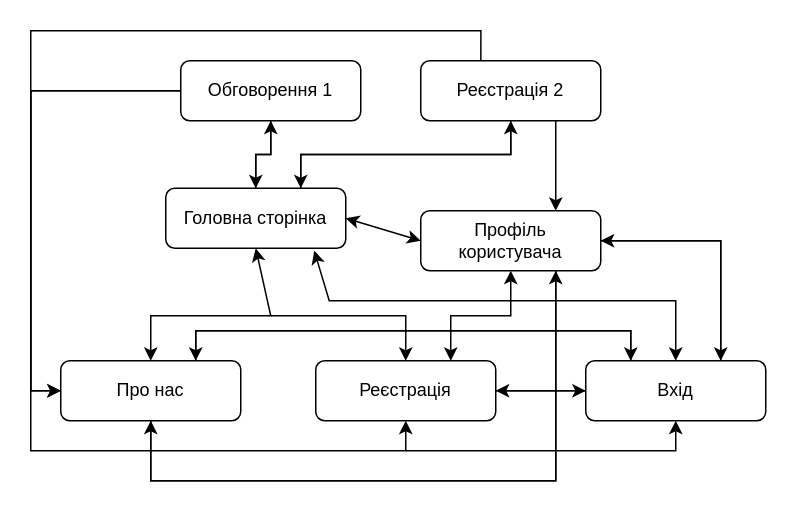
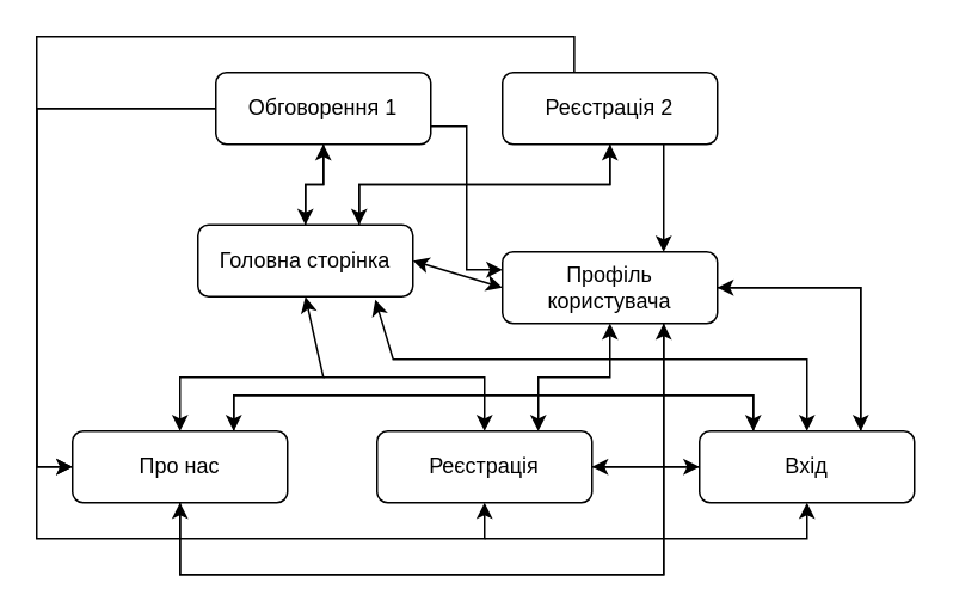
  <mxCell id="0" />
  <mxCell id="1" parent="0" />
  <mxCell id="2" style="edgeStyle=orthogonalEdgeStyle;rounded=0;orthogonalLoop=1;jettySize=auto;html=1;exitX=0.5;exitY=0;exitDx=0;exitDy=0;entryX=0.5;entryY=1;entryDx=0;entryDy=0;" edge="1" parent="1" source="4" target="23"><mxGeometry relative="1" as="geometry" /></mxCell>
  <mxCell id="3" style="edgeStyle=orthogonalEdgeStyle;rounded=0;orthogonalLoop=1;jettySize=auto;html=1;exitX=0.75;exitY=0;exitDx=0;exitDy=0;entryX=0.5;entryY=1;entryDx=0;entryDy=0;" edge="1" parent="1" source="4" target="18"><mxGeometry relative="1" as="geometry" /></mxCell>
  <mxCell id="4" value="Головна сторінка" style="rounded=1;whiteSpace=wrap;html=1;fontSize=12;glass=0;strokeWidth=1;shadow=0;" parent="1" vertex="1"><mxGeometry x="110" y="125" width="120" height="40" as="geometry" /></mxCell>
  <mxCell id="5" style="edgeStyle=orthogonalEdgeStyle;rounded=0;orthogonalLoop=1;jettySize=auto;html=1;exitX=1;exitY=0.5;exitDx=0;exitDy=0;entryX=0.75;entryY=0;entryDx=0;entryDy=0;" edge="1" parent="1" source="7" target="14"><mxGeometry relative="1" as="geometry" /></mxCell>
  <mxCell id="6" style="edgeStyle=orthogonalEdgeStyle;rounded=0;orthogonalLoop=1;jettySize=auto;html=1;exitX=0.75;exitY=1;exitDx=0;exitDy=0;entryX=0.5;entryY=1;entryDx=0;entryDy=0;" edge="1" parent="1" source="7" target="10"><mxGeometry relative="1" as="geometry"><mxPoint x="370.412" y="320" as="targetPoint" /><Array as="points"><mxPoint x="370" y="320" /><mxPoint x="100" y="320" /></Array></mxGeometry></mxCell>
  <mxCell id="7" value="Профіль користувача" style="rounded=1;whiteSpace=wrap;html=1;fontSize=12;glass=0;strokeWidth=1;shadow=0;" vertex="1" parent="1"><mxGeometry x="280" y="140" width="120" height="40" as="geometry" /></mxCell>
  <mxCell id="8" style="edgeStyle=orthogonalEdgeStyle;rounded=0;orthogonalLoop=1;jettySize=auto;html=1;exitX=0.5;exitY=1;exitDx=0;exitDy=0;entryX=0.75;entryY=1;entryDx=0;entryDy=0;" edge="1" parent="1" source="10" target="7"><mxGeometry relative="1" as="geometry"><Array as="points"><mxPoint x="100" y="320" /><mxPoint x="370" y="320" /></Array></mxGeometry></mxCell>
  <mxCell id="9" style="edgeStyle=orthogonalEdgeStyle;rounded=0;orthogonalLoop=1;jettySize=auto;html=1;exitX=0.75;exitY=0;exitDx=0;exitDy=0;entryX=0.25;entryY=0;entryDx=0;entryDy=0;" edge="1" parent="1" source="10" target="14"><mxGeometry relative="1" as="geometry" /></mxCell>
  <mxCell id="10" value="Про нас" style="rounded=1;whiteSpace=wrap;html=1;fontSize=12;glass=0;strokeWidth=1;shadow=0;" vertex="1" parent="1"><mxGeometry x="40" y="240" width="120" height="40" as="geometry" /></mxCell>
  <mxCell id="11" style="edgeStyle=orthogonalEdgeStyle;rounded=0;orthogonalLoop=1;jettySize=auto;html=1;exitX=0.75;exitY=0;exitDx=0;exitDy=0;entryX=1;entryY=0.5;entryDx=0;entryDy=0;" edge="1" parent="1" source="14" target="7"><mxGeometry relative="1" as="geometry" /></mxCell>
  <mxCell id="12" style="edgeStyle=orthogonalEdgeStyle;rounded=0;orthogonalLoop=1;jettySize=auto;html=1;exitX=0;exitY=0.5;exitDx=0;exitDy=0;entryX=1;entryY=0.5;entryDx=0;entryDy=0;" edge="1" parent="1" source="14" target="25"><mxGeometry relative="1" as="geometry" /></mxCell>
  <mxCell id="13" style="edgeStyle=orthogonalEdgeStyle;rounded=0;orthogonalLoop=1;jettySize=auto;html=1;exitX=0.25;exitY=0;exitDx=0;exitDy=0;entryX=0.75;entryY=0;entryDx=0;entryDy=0;" edge="1" parent="1" source="14" target="10"><mxGeometry relative="1" as="geometry" /></mxCell>
  <mxCell id="14" value="Вхід" style="rounded=1;whiteSpace=wrap;html=1;fontSize=12;glass=0;strokeWidth=1;shadow=0;" vertex="1" parent="1"><mxGeometry x="390" y="240" width="120" height="40" as="geometry" /></mxCell>
  <mxCell id="15" style="edgeStyle=orthogonalEdgeStyle;rounded=0;orthogonalLoop=1;jettySize=auto;html=1;exitX=0.5;exitY=1;exitDx=0;exitDy=0;entryX=0.75;entryY=0;entryDx=0;entryDy=0;" edge="1" parent="1" source="18" target="4"><mxGeometry relative="1" as="geometry" /></mxCell>
  <mxCell id="16" style="edgeStyle=orthogonalEdgeStyle;rounded=0;orthogonalLoop=1;jettySize=auto;html=1;exitX=0.75;exitY=1;exitDx=0;exitDy=0;entryX=0.75;entryY=0;entryDx=0;entryDy=0;" edge="1" parent="1" source="18" target="7"><mxGeometry relative="1" as="geometry" /></mxCell>
  <mxCell id="17" style="edgeStyle=orthogonalEdgeStyle;rounded=0;orthogonalLoop=1;jettySize=auto;html=1;exitX=0.5;exitY=0;exitDx=0;exitDy=0;entryX=0;entryY=0.5;entryDx=0;entryDy=0;" edge="1" parent="1" target="10"><mxGeometry relative="1" as="geometry"><mxPoint x="20.06" y="260" as="targetPoint" /><mxPoint x="320.06" y="40" as="sourcePoint" /><Array as="points"><mxPoint x="320" y="20" /><mxPoint x="20" y="20" /><mxPoint x="20" y="260" /></Array></mxGeometry></mxCell>
  <mxCell id="18" value="Реєстрація 2" style="rounded=1;whiteSpace=wrap;html=1;fontSize=12;glass=0;strokeWidth=1;shadow=0;" vertex="1" parent="1"><mxGeometry x="280" y="40" width="120" height="40" as="geometry" /></mxCell>
  <mxCell id="19" style="edgeStyle=orthogonalEdgeStyle;rounded=0;orthogonalLoop=1;jettySize=auto;html=1;exitX=0;exitY=0.5;exitDx=0;exitDy=0;entryX=0;entryY=0.5;entryDx=0;entryDy=0;" edge="1" parent="1" source="23" target="10"><mxGeometry relative="1" as="geometry"><Array as="points"><mxPoint x="20" y="60" /><mxPoint x="20" y="260" /></Array></mxGeometry></mxCell>
  <mxCell id="20" style="edgeStyle=orthogonalEdgeStyle;rounded=0;orthogonalLoop=1;jettySize=auto;html=1;exitX=0;exitY=0.5;exitDx=0;exitDy=0;entryX=0.5;entryY=1;entryDx=0;entryDy=0;" edge="1" parent="1" source="23" target="25"><mxGeometry relative="1" as="geometry"><mxPoint x="20" y="330" as="targetPoint" /><Array as="points"><mxPoint x="20" y="60" /><mxPoint x="20" y="300" /><mxPoint x="270" y="300" /></Array></mxGeometry></mxCell>
  <mxCell id="21" style="edgeStyle=orthogonalEdgeStyle;rounded=0;orthogonalLoop=1;jettySize=auto;html=1;exitX=0.5;exitY=1;exitDx=0;exitDy=0;entryX=0.5;entryY=0;entryDx=0;entryDy=0;" edge="1" parent="1" source="23" target="4"><mxGeometry relative="1" as="geometry" /></mxCell>
+ <mxCell id="22" style="edgeStyle=orthogonalEdgeStyle;rounded=0;orthogonalLoop=1;jettySize=auto;html=1;exitX=1;exitY=0.75;exitDx=0;exitDy=0;entryX=0;entryY=0.25;entryDx=0;entryDy=0;" edge="1" parent="1" source="23" target="7"><mxGeometry relative="1" as="geometry" /></mxCell>
  <mxCell id="23" value="Обговорення 1" style="rounded=1;whiteSpace=wrap;html=1;fontSize=12;glass=0;strokeWidth=1;shadow=0;" vertex="1" parent="1"><mxGeometry x="120" y="40" width="120" height="40" as="geometry" /></mxCell>
  <mxCell id="24" style="edgeStyle=orthogonalEdgeStyle;rounded=0;orthogonalLoop=1;jettySize=auto;html=1;exitX=1;exitY=0.5;exitDx=0;exitDy=0;entryX=0;entryY=0.5;entryDx=0;entryDy=0;" edge="1" parent="1" source="25" target="14"><mxGeometry relative="1" as="geometry" /></mxCell>
  <mxCell id="25" value="Реєстрація" style="rounded=1;whiteSpace=wrap;html=1;fontSize=12;glass=0;strokeWidth=1;shadow=0;" vertex="1" parent="1"><mxGeometry x="210" y="240" width="120" height="40" as="geometry" /></mxCell>
  <mxCell id="26" value="" style="endArrow=classic;startArrow=classic;html=1;rounded=0;entryX=0.5;entryY=1;entryDx=0;entryDy=0;" edge="1" parent="1" target="4"><mxGeometry width="50" height="50" relative="1" as="geometry"><mxPoint x="100" y="240" as="sourcePoint" /><mxPoint x="260" y="250" as="targetPoint" /><Array as="points"><mxPoint x="100" y="210" /><mxPoint x="180" y="210" /></Array></mxGeometry></mxCell>
  <mxCell id="27" value="" style="endArrow=classic;html=1;rounded=0;entryX=0.5;entryY=0;entryDx=0;entryDy=0;" edge="1" parent="1" target="25"><mxGeometry width="50" height="50" relative="1" as="geometry"><mxPoint x="180" y="210" as="sourcePoint" /><mxPoint x="240" y="180" as="targetPoint" /><Array as="points"><mxPoint x="270" y="210" /></Array></mxGeometry></mxCell>
  <mxCell id="28" value="" style="endArrow=classic;startArrow=classic;html=1;rounded=0;entryX=0;entryY=0.5;entryDx=0;entryDy=0;exitX=1;exitY=0.5;exitDx=0;exitDy=0;" edge="1" parent="1" source="4" target="7"><mxGeometry width="50" height="50" relative="1" as="geometry"><mxPoint x="190" y="230" as="sourcePoint" /><mxPoint x="240" y="180" as="targetPoint" /></mxGeometry></mxCell>
  <mxCell id="29" value="" style="endArrow=classic;startArrow=classic;html=1;rounded=0;entryX=0.5;entryY=0;entryDx=0;entryDy=0;exitX=0.825;exitY=1.041;exitDx=0;exitDy=0;exitPerimeter=0;" edge="1" parent="1" source="4" target="14"><mxGeometry width="50" height="50" relative="1" as="geometry"><mxPoint x="190" y="230" as="sourcePoint" /><mxPoint x="240" y="180" as="targetPoint" /><Array as="points"><mxPoint x="219" y="200" /><mxPoint x="450" y="200" /></Array></mxGeometry></mxCell>
  <mxCell id="30" value="" style="endArrow=classic;startArrow=classic;html=1;rounded=0;entryX=0.5;entryY=1;entryDx=0;entryDy=0;exitX=0.75;exitY=0;exitDx=0;exitDy=0;" edge="1" parent="1" source="25" target="7"><mxGeometry width="50" height="50" relative="1" as="geometry"><mxPoint x="190" y="230" as="sourcePoint" /><mxPoint x="240" y="180" as="targetPoint" /><Array as="points"><mxPoint x="300" y="210" /><mxPoint x="340" y="210" /></Array></mxGeometry></mxCell>
  <mxCell id="31" value="" style="endArrow=classic;html=1;rounded=0;" edge="1" parent="1"><mxGeometry width="50" height="50" relative="1" as="geometry"><mxPoint x="270" y="300" as="sourcePoint" /><mxPoint x="450" y="280" as="targetPoint" /><Array as="points"><mxPoint x="450" y="300" /></Array></mxGeometry></mxCell>
